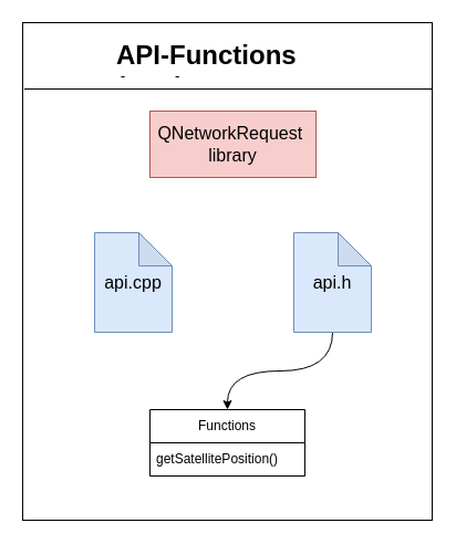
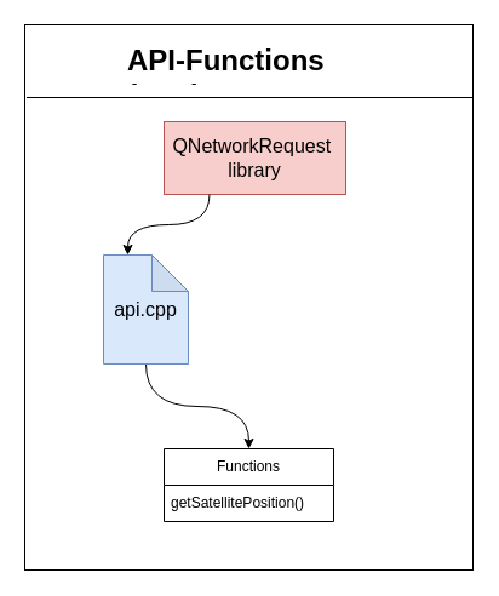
  <mxCell id="0" />
  <mxCell id="1" parent="0" />
  <mxCell id="2" value="&lt;font style=&quot;font-size: 16px;&quot;&gt;QNetworkRequest&amp;nbsp;&lt;br&gt;library&lt;/font&gt;" style="whiteSpace=wrap;html=1;fillColor=#f8cecc;strokeColor=#b85450;rounded=0;" vertex="1" parent="1"><mxGeometry x="135" y="100" width="150" height="60" as="geometry" /></mxCell>
+ <mxCell id="3" style="edgeStyle=orthogonalEdgeStyle;rounded=0;orthogonalLoop=1;jettySize=auto;html=1;exitX=0.5;exitY=1;exitDx=0;exitDy=0;exitPerimeter=0;entryX=0.5;entryY=0;entryDx=0;entryDy=0;curved=1;" edge="1" parent="1" source="4" target="7"><mxGeometry relative="1" as="geometry" /></mxCell>
  <mxCell id="4" value="&lt;font style=&quot;font-size: 16px;&quot;&gt;api.cpp&lt;/font&gt;" style="shape=note;whiteSpace=wrap;html=1;backgroundOutline=1;darkOpacity=0.05;fillColor=#dae8fc;strokeColor=#6c8ebf;" vertex="1" parent="1"><mxGeometry x="85" y="210" width="70" height="90" as="geometry" /></mxCell>
- <mxCell id="5" style="edgeStyle=orthogonalEdgeStyle;rounded=0;orthogonalLoop=1;jettySize=auto;html=1;exitX=0.5;exitY=1;exitDx=0;exitDy=0;exitPerimeter=0;entryX=0.5;entryY=0;entryDx=0;entryDy=0;curved=1;" edge="1" parent="1" source="6" target="7"><mxGeometry relative="1" as="geometry" /></mxCell>
- <mxCell id="6" value="&lt;font style=&quot;font-size: 16px;&quot;&gt;api.h&lt;/font&gt;" style="shape=note;whiteSpace=wrap;html=1;backgroundOutline=1;darkOpacity=0.05;fillColor=#dae8fc;strokeColor=#6c8ebf;" vertex="1" parent="1"><mxGeometry x="265" y="210" width="70" height="90" as="geometry" /></mxCell>
  <mxCell id="7" value="Functions" style="swimlane;fontStyle=0;childLayout=stackLayout;horizontal=1;startSize=30;horizontalStack=0;resizeParent=1;resizeParentMax=0;resizeLast=0;collapsible=1;marginBottom=0;whiteSpace=wrap;html=1;" vertex="1" parent="1"><mxGeometry x="135" y="370" width="140" height="60" as="geometry" /></mxCell>
  <mxCell id="8" value="getSatellitePosition()" style="text;strokeColor=none;fillColor=none;align=left;verticalAlign=middle;spacingLeft=4;spacingRight=4;overflow=hidden;points=[[0,0.5],[1,0.5]];portConstraint=eastwest;rotatable=0;whiteSpace=wrap;html=1;" vertex="1" parent="7"><mxGeometry y="30" width="140" height="30" as="geometry" /></mxCell>
+ <mxCell id="9" style="edgeStyle=orthogonalEdgeStyle;rounded=0;orthogonalLoop=1;jettySize=auto;html=1;exitX=0.25;exitY=1;exitDx=0;exitDy=0;entryX=0;entryY=0;entryDx=20;entryDy=0;entryPerimeter=0;curved=1;" edge="1" parent="1" source="2" target="4"><mxGeometry relative="1" as="geometry" /></mxCell>
  <mxCell id="10" value="" style="rounded=0;whiteSpace=wrap;html=1;fillColor=none;" vertex="1" parent="1"><mxGeometry x="20" y="20" width="370" height="450" as="geometry" /></mxCell>
  <mxCell id="11" style="edgeStyle=orthogonalEdgeStyle;rounded=0;orthogonalLoop=1;jettySize=auto;html=1;exitX=0.5;exitY=1;exitDx=0;exitDy=0;" edge="1" parent="1" source="10" target="10"><mxGeometry relative="1" as="geometry" /></mxCell>
  <mxCell id="12" value="&lt;h1&gt;API-Functions (C++)&lt;/h1&gt;" style="text;html=1;strokeColor=none;fillColor=none;spacing=5;spacingTop=-20;whiteSpace=wrap;overflow=hidden;rounded=0;" vertex="1" parent="1"><mxGeometry x="100" y="30" width="220" height="40" as="geometry" /></mxCell>
  <mxCell id="13" value="" style="endArrow=none;html=1;rounded=0;entryX=0.996;entryY=0.14;entryDx=0;entryDy=0;entryPerimeter=0;" edge="1" parent="1"><mxGeometry width="50" height="50" relative="1" as="geometry"><mxPoint x="21.48" y="80" as="sourcePoint" /><mxPoint x="390" y="80" as="targetPoint" /></mxGeometry></mxCell>
  <mxCell id="14" style="edgeStyle=orthogonalEdgeStyle;rounded=0;orthogonalLoop=1;jettySize=auto;html=1;exitX=0.5;exitY=1;exitDx=0;exitDy=0;" edge="1" parent="1" source="10" target="10"><mxGeometry relative="1" as="geometry" /></mxCell>
